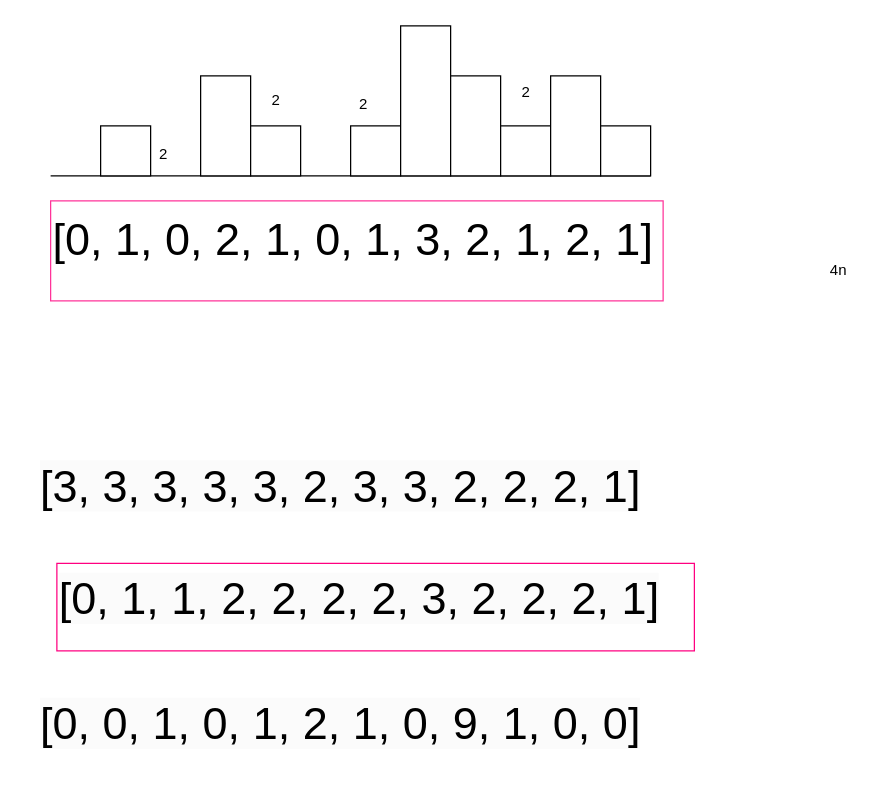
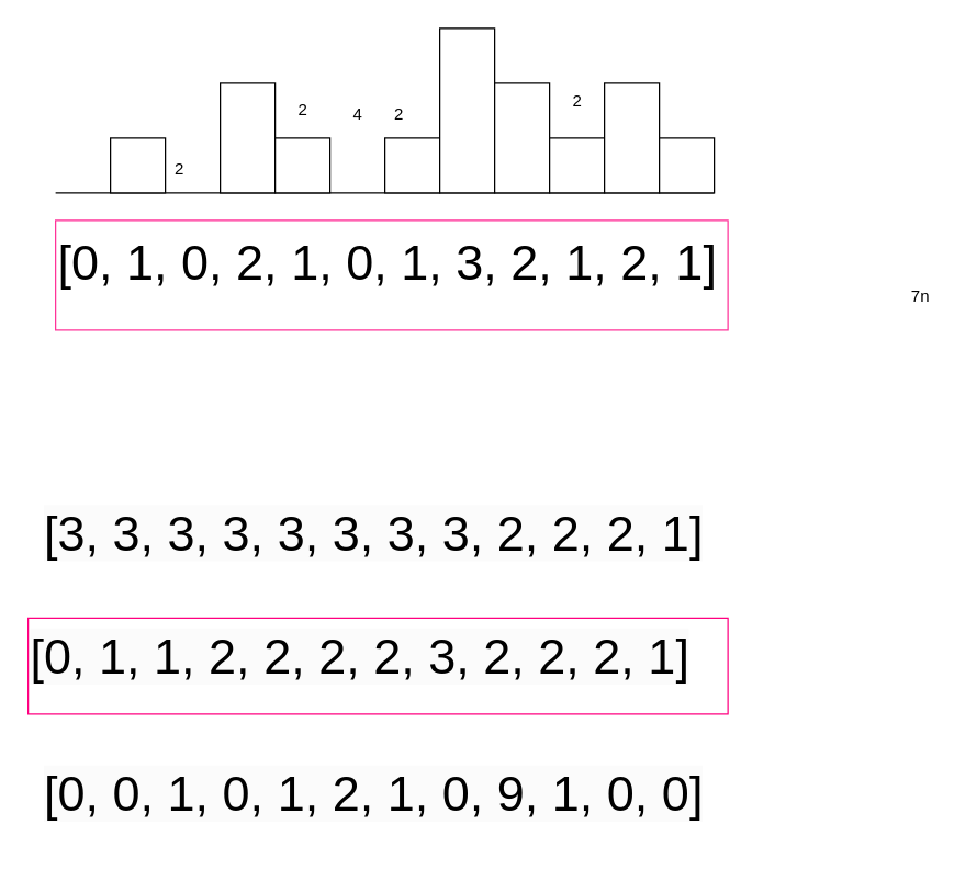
  <mxCell id="0" />
  <mxCell id="1" parent="0" />
  <mxCell id="2" value="" style="endArrow=none;html=1;rounded=0;" edge="1" parent="1"><mxGeometry width="50" height="50" relative="1" as="geometry"><mxPoint x="40" y="140" as="sourcePoint" /><mxPoint x="520" y="140" as="targetPoint" /></mxGeometry></mxCell>
  <mxCell id="3" value="&lt;b style=&quot;font-weight:normal;&quot; id=&quot;docs-internal-guid-b9d0d11a-7fff-98da-0fdc-95bdbebd1be6&quot;&gt;&lt;p dir=&quot;ltr&quot; style=&quot;line-height:1.38;margin-top:0pt;margin-bottom:0pt;&quot;&gt;&lt;span style=&quot;font-family: Arial, sans-serif; color: rgb(0, 0, 0); background-color: transparent; font-weight: 400; font-style: normal; font-variant: normal; text-decoration: none; vertical-align: baseline; white-space: pre-wrap;&quot;&gt;&lt;font style=&quot;font-size: 36px;&quot;&gt;[0, 1, 0, 2, 1, 0, 1, 3, 2, 1, 2, 1]&lt;/font&gt;&lt;/span&gt;&lt;/p&gt;&lt;/b&gt;" style="text;whiteSpace=wrap;html=1;strokeColor=#FF3399;" vertex="1" parent="1"><mxGeometry x="40" y="160" width="490" height="80" as="geometry" /></mxCell>
  <mxCell id="4" value="" style="rounded=0;whiteSpace=wrap;html=1;" vertex="1" parent="1"><mxGeometry x="80" y="100" width="40" height="40" as="geometry" /></mxCell>
  <mxCell id="5" value="" style="rounded=0;whiteSpace=wrap;html=1;" vertex="1" parent="1"><mxGeometry x="160" y="60" width="40" height="80" as="geometry" /></mxCell>
  <mxCell id="6" value="" style="rounded=0;whiteSpace=wrap;html=1;" vertex="1" parent="1"><mxGeometry x="200" y="100" width="40" height="40" as="geometry" /></mxCell>
  <mxCell id="7" value="" style="rounded=0;whiteSpace=wrap;html=1;" vertex="1" parent="1"><mxGeometry x="280" y="100" width="40" height="40" as="geometry" /></mxCell>
  <mxCell id="8" value="" style="rounded=0;whiteSpace=wrap;html=1;" vertex="1" parent="1"><mxGeometry x="320" y="20" width="40" height="120" as="geometry" /></mxCell>
  <mxCell id="9" value="" style="rounded=0;whiteSpace=wrap;html=1;" vertex="1" parent="1"><mxGeometry x="360" y="60" width="40" height="80" as="geometry" /></mxCell>
  <mxCell id="10" value="" style="rounded=0;whiteSpace=wrap;html=1;" vertex="1" parent="1"><mxGeometry x="400" y="100" width="40" height="40" as="geometry" /></mxCell>
  <mxCell id="11" value="" style="rounded=0;whiteSpace=wrap;html=1;" vertex="1" parent="1"><mxGeometry x="440" y="60" width="40" height="80" as="geometry" /></mxCell>
  <mxCell id="12" value="" style="rounded=0;whiteSpace=wrap;html=1;" vertex="1" parent="1"><mxGeometry x="480" y="100" width="40" height="40" as="geometry" /></mxCell>
  <mxCell id="13" style="edgeStyle=orthogonalEdgeStyle;rounded=0;orthogonalLoop=1;jettySize=auto;html=1;exitX=0.5;exitY=1;exitDx=0;exitDy=0;" edge="1" parent="1" source="3" target="3"><mxGeometry relative="1" as="geometry" /></mxCell>
- <mxCell id="14" value="&lt;span style=&quot;color: rgb(0, 0, 0); font-family: Arial, sans-serif; font-size: 36px; font-style: normal; font-variant-ligatures: normal; font-variant-caps: normal; font-weight: 400; letter-spacing: normal; orphans: 2; text-align: left; text-indent: 0px; text-transform: none; widows: 2; word-spacing: 0px; -webkit-text-stroke-width: 0px; white-space: pre-wrap; background-color: rgb(251, 251, 251); text-decoration-thickness: initial; text-decoration-style: initial; text-decoration-color: initial; display: inline !important; float: none;&quot;&gt;[3, 3, 3, 3, 3, 2, 3, 3, 2, 2, 2, 1]&lt;/span&gt;" style="text;whiteSpace=wrap;html=1;" vertex="1" parent="1"><mxGeometry x="30" y="360" width="510" height="70" as="geometry" /></mxCell>
- <mxCell id="15" value="&lt;span style=&quot;color: rgb(0, 0, 0); font-family: Arial, sans-serif; font-size: 36px; font-style: normal; font-variant-ligatures: normal; font-variant-caps: normal; font-weight: 400; letter-spacing: normal; orphans: 2; text-align: left; text-indent: 0px; text-transform: none; widows: 2; word-spacing: 0px; -webkit-text-stroke-width: 0px; white-space: pre-wrap; background-color: rgb(251, 251, 251); text-decoration-thickness: initial; text-decoration-style: initial; text-decoration-color: initial; display: inline !important; float: none;&quot;&gt;[0, 1, 1, 2, 2, 2, 2, 3, 2, 2, 2, 1]&lt;/span&gt;" style="text;whiteSpace=wrap;html=1;strokeColor=#FF0080;" vertex="1" parent="1"><mxGeometry x="45" y="450" width="510" height="70" as="geometry" /></mxCell>
+ <mxCell id="14" value="&lt;span style=&quot;color: rgb(0, 0, 0); font-family: Arial, sans-serif; font-size: 36px; font-style: normal; font-variant-ligatures: normal; font-variant-caps: normal; font-weight: 400; letter-spacing: normal; orphans: 2; text-align: left; text-indent: 0px; text-transform: none; widows: 2; word-spacing: 0px; -webkit-text-stroke-width: 0px; white-space: pre-wrap; background-color: rgb(251, 251, 251); text-decoration-thickness: initial; text-decoration-style: initial; text-decoration-color: initial; display: inline !important; float: none;&quot;&gt;[3, 3, 3, 3, 3, 3, 3, 3, 2, 2, 2, 1]&lt;/span&gt;" style="text;whiteSpace=wrap;html=1;" vertex="1" parent="1"><mxGeometry x="30" y="360" width="510" height="70" as="geometry" /></mxCell>
+ <mxCell id="15" value="&lt;span style=&quot;color: rgb(0, 0, 0); font-family: Arial, sans-serif; font-size: 36px; font-style: normal; font-variant-ligatures: normal; font-variant-caps: normal; font-weight: 400; letter-spacing: normal; orphans: 2; text-align: left; text-indent: 0px; text-transform: none; widows: 2; word-spacing: 0px; -webkit-text-stroke-width: 0px; white-space: pre-wrap; background-color: rgb(251, 251, 251); text-decoration-thickness: initial; text-decoration-style: initial; text-decoration-color: initial; display: inline !important; float: none;&quot;&gt;[0, 1, 1, 2, 2, 2, 2, 3, 2, 2, 2, 1]&lt;/span&gt;" style="text;whiteSpace=wrap;html=1;strokeColor=#FF0080;" vertex="1" parent="1"><mxGeometry x="20" y="450" width="510" height="70" as="geometry" /></mxCell>
  <mxCell id="16" value="&lt;span style=&quot;color: rgb(0, 0, 0); font-family: Arial, sans-serif; font-size: 36px; font-style: normal; font-variant-ligatures: normal; font-variant-caps: normal; font-weight: 400; letter-spacing: normal; orphans: 2; text-align: left; text-indent: 0px; text-transform: none; widows: 2; word-spacing: 0px; -webkit-text-stroke-width: 0px; white-space: pre-wrap; background-color: rgb(251, 251, 251); text-decoration-thickness: initial; text-decoration-style: initial; text-decoration-color: initial; display: inline !important; float: none;&quot;&gt;[0, 0, 1, 0, 1, 2, 1, 0, 9, 1, 0, 0]&lt;/span&gt;" style="text;whiteSpace=wrap;html=1;" vertex="1" parent="1"><mxGeometry x="30" y="550" width="510" height="70" as="geometry" /></mxCell>
  <mxCell id="17" value="2" style="text;html=1;align=center;verticalAlign=middle;resizable=0;points=[];autosize=1;strokeColor=none;fillColor=none;" vertex="1" parent="1"><mxGeometry x="115" y="108" width="30" height="30" as="geometry" /></mxCell>
  <mxCell id="18" value="2" style="text;html=1;align=center;verticalAlign=middle;resizable=0;points=[];autosize=1;strokeColor=none;fillColor=none;" vertex="1" parent="1"><mxGeometry x="205" y="65" width="30" height="30" as="geometry" /></mxCell>
+ <mxCell id="19" value="4" style="text;html=1;align=center;verticalAlign=middle;resizable=0;points=[];autosize=1;strokeColor=none;fillColor=none;" vertex="1" parent="1"><mxGeometry x="245" y="68" width="30" height="30" as="geometry" /></mxCell>
  <mxCell id="20" value="2" style="text;html=1;align=center;verticalAlign=middle;resizable=0;points=[];autosize=1;strokeColor=none;fillColor=none;" vertex="1" parent="1"><mxGeometry x="275" y="68" width="30" height="30" as="geometry" /></mxCell>
  <mxCell id="21" value="2" style="text;html=1;align=center;verticalAlign=middle;resizable=0;points=[];autosize=1;strokeColor=none;fillColor=none;" vertex="1" parent="1"><mxGeometry x="405" y="58" width="30" height="30" as="geometry" /></mxCell>
- <mxCell id="22" value="4n&lt;div&gt;&lt;br&gt;&lt;/div&gt;" style="text;html=1;align=center;verticalAlign=middle;resizable=0;points=[];autosize=1;strokeColor=none;fillColor=none;" vertex="1" parent="1"><mxGeometry x="650" y="203" width="40" height="40" as="geometry" /></mxCell>
+ <mxCell id="22" value="7n&lt;div&gt;&lt;br&gt;&lt;/div&gt;" style="text;html=1;align=center;verticalAlign=middle;resizable=0;points=[];autosize=1;strokeColor=none;fillColor=none;" vertex="1" parent="1"><mxGeometry x="650" y="203" width="40" height="40" as="geometry" /></mxCell>
